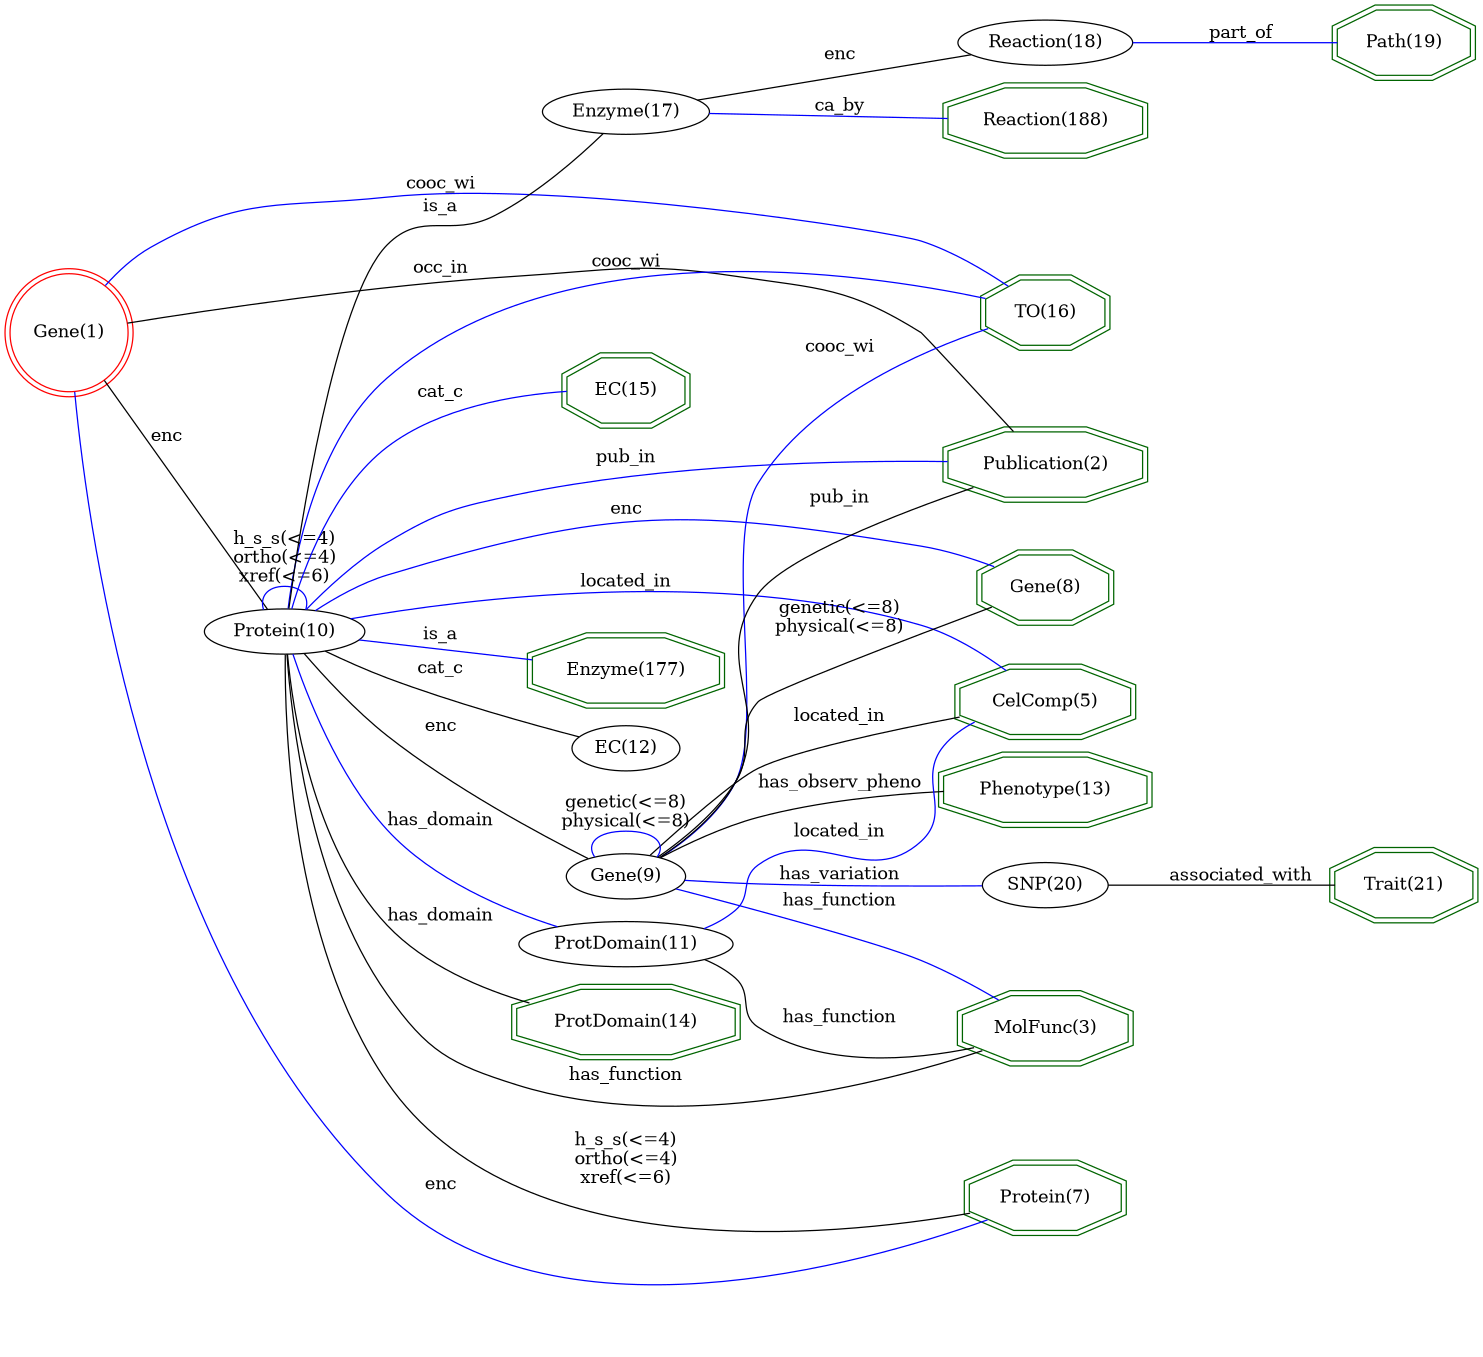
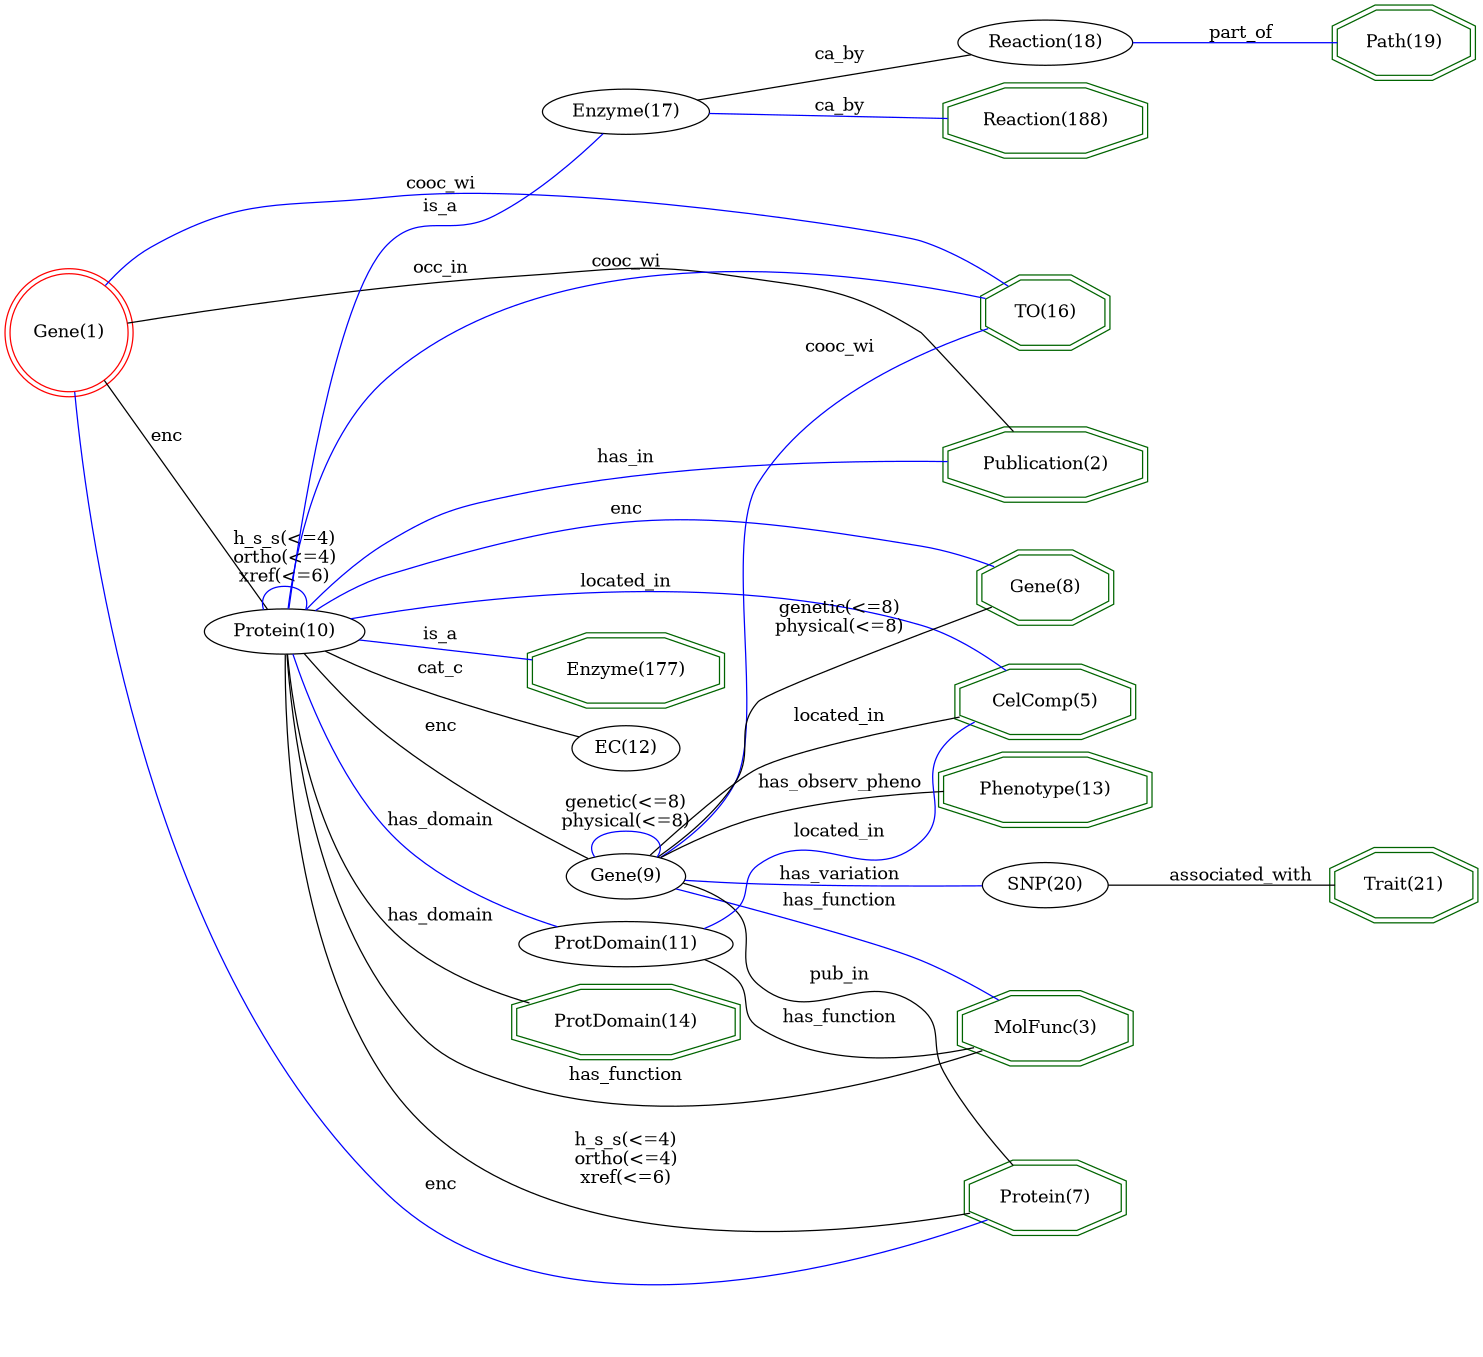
  digraph {
    rankdir=LR
    node [color=darkgreen shape=doubleoctagon]
    edge [arrowhead=none color=blue]
    "MolFunc(3)" [height=0.61111 width=1.7]
    "ProtDomain(14)" [height=0.61111 width=2.1578]
    "Gene(1)" [color=red height=1.1966 shape=doublecircle width=1.1966]
    "TO(16)" [height=0.61111 width=1.2077]
    "Publication(2)" [height=0.61111 width=1.9362]
    "Protein(7)" [height=0.61111 width=1.4931]
    "Protein(10)" [height=0.5 width=1.3996 color="" shape=""]
-   "EC(15)" [height=0.61111 width=1.1977]
    "Gene(8)" [height=0.61111 width=1.286]
    "CelComp(5)" [height=0.61111 width=1.7443]
    "Enzyme(177)" [height=0.61111 width=1.8621]
    "EC(12)" [height=0.5 width=1.0039 color="" shape=""]
    "Gene(9)" [height=0.5 width=1.0855 color="" shape=""]
    "ProtDomain(11)" [height=0.5 width=1.8819 color="" shape=""]
    "Enzyme(17)" [height=0.5 width=1.4949 color="" shape=""]
    "Phenotype(13)" [height=0.61111 width=1.9805]
    "SNP(20)" [height=0.5 width=1.1406 color="" shape=""]
    "Reaction(188)" [height=0.61111 width=1.9359]
    "Reaction(18)" [height=0.5 width=1.5631 color="" shape=""]
    "Trait(21)" [height=0.61111 width=1.3655]
    "Path(19)" [height=0.61111 width=1.3307]
    "Gene(1)" -> "TO(16)" [label=cooc_wi]
    "Gene(1)" -> "Publication(2)" [color=black label=occ_in]
    "Gene(1)" -> "Protein(7)" [label=enc]
    "Gene(1)" -> "Protein(10)" [color=black label=enc]
    "Protein(10)" -> "MolFunc(3)" [color=black label=has_function]
    "Protein(10)" -> "ProtDomain(14)" [color=black label=has_domain]
    "Protein(10)" -> "TO(16)" [label=cooc_wi]
-   "Protein(10)" -> "Publication(2)" [label=pub_in]
+   "Protein(10)" -> "Publication(2)" [label=has_in]
    "Protein(10)" -> "Protein(7)" [color=black label="h_s_s(<=4)\northo(<=4)\nxref(<=6)"]
    "Protein(10)" -> "Protein(10)" [label="h_s_s(<=4)\northo(<=4)\nxref(<=6)"]
-   "Protein(10)" -> "EC(15)" [label=cat_c]
    "Protein(10)" -> "Gene(8)" [label=enc]
    "Protein(10)" -> "CelComp(5)" [label=located_in]
    "Protein(10)" -> "Enzyme(177)" [label=is_a]
    "Protein(10)" -> "EC(12)" [color=black label=cat_c]
    "Protein(10)" -> "Gene(9)" [color=black label=enc]
    "Protein(10)" -> "ProtDomain(11)" [label=has_domain]
-   "Protein(10)" -> "Enzyme(17)" [color=black label=is_a]
+   "Protein(10)" -> "Enzyme(17)" [label=is_a]
    "Gene(9)" -> "MolFunc(3)" [label=has_function]
    "Gene(9)" -> "TO(16)" [label=cooc_wi]
-   "Gene(9)" -> "Publication(2)" [color=black label=pub_in]
+   "Gene(9)" -> "Protein(7)" [color=black label=pub_in]
    "Gene(9)" -> "Gene(8)" [color=black label="genetic(<=8)\nphysical(<=8)"]
    "Gene(9)" -> "CelComp(5)" [color=black label=located_in]
    "Gene(9)" -> "Gene(9)" [label="genetic(<=8)\nphysical(<=8)"]
    "Gene(9)" -> "Phenotype(13)" [color=black label=has_observ_pheno]
    "Gene(9)" -> "SNP(20)" [label=has_variation]
    "ProtDomain(11)" -> "MolFunc(3)" [color=black label=has_function]
    "ProtDomain(11)" -> "CelComp(5)" [label=located_in]
    "Enzyme(17)" -> "Reaction(188)" [label=ca_by]
-   "Enzyme(17)" -> "Reaction(18)" [color=black label=enc]
+   "Enzyme(17)" -> "Reaction(18)" [color=black label=ca_by]
    "SNP(20)" -> "Trait(21)" [color=black label=associated_with]
    "Reaction(18)" -> "Path(19)" [label=part_of]
  }
